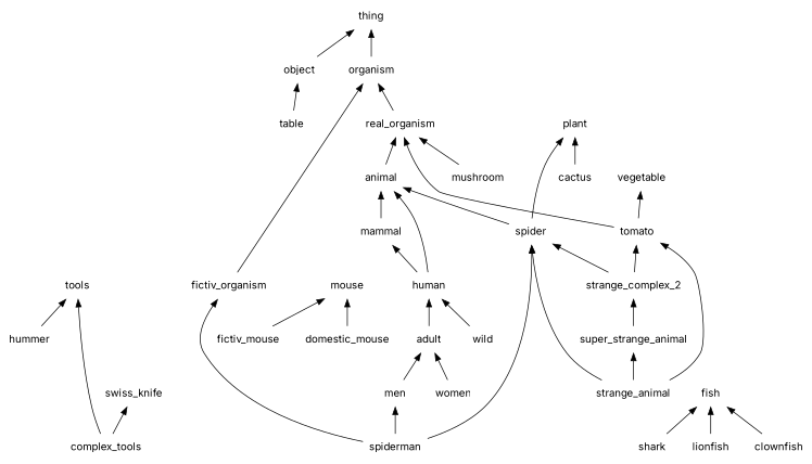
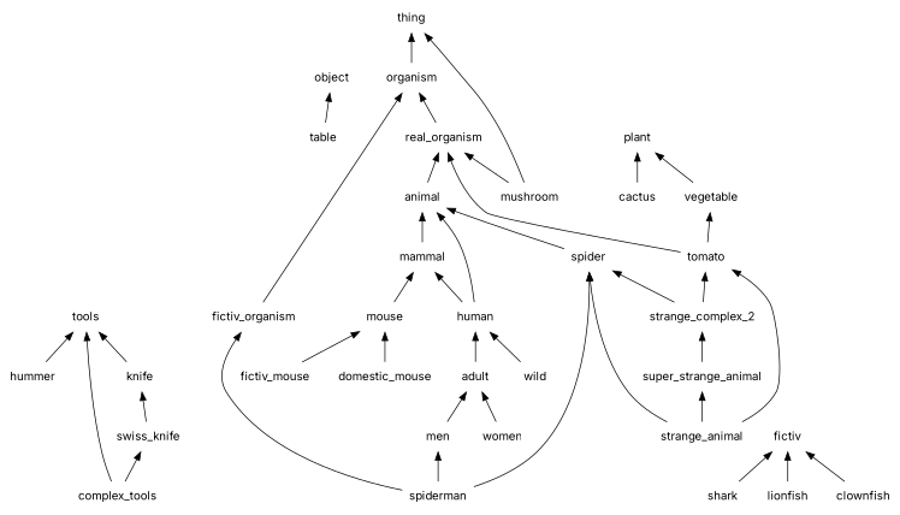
  digraph {
    fontname=Inter
    rankdir=BT
    node [color=white fontname=Inter shape=rect style=filled]
    edge [fontname=Inter]
    hummer
    tools
    domestic_mouse
    mouse
    mammal
    real_organism
    organism
    shark
-   fish
+   fish [label=fictiv]
    vegetable
    plant
    thing
    n13 [label=strange_complex_2]
    spider
    tomato
    animal
    lionfish
    women
    adult
    human
    cactus
    object
    strange_animal
    super_strange_animal
+   knife
    spiderman
    fictiv_organism
    men
    clownfish
    table
    n31 [label=wild]
    complex_tools
    swiss_knife
    mushroom
    n35 [label=fictiv_mouse]
    hummer -> tools
    domestic_mouse -> mouse
+   mouse -> mammal
    mammal -> animal
    real_organism -> organism
    organism -> thing
    shark -> fish
-   spider -> plant
+   vegetable -> plant
    n13 -> spider
    n13 -> tomato
    spider -> animal
    tomato -> real_organism
    tomato -> vegetable
    animal -> real_organism
    lionfish -> fish
    women -> adult
    adult -> human
    human -> mammal
    human -> animal
    cactus -> plant
-   object -> thing
+   mushroom -> thing
    strange_animal -> spider
    strange_animal -> tomato
    strange_animal -> super_strange_animal
    super_strange_animal -> n13
+   knife -> tools
    spiderman -> spider
    spiderman -> fictiv_organism
    spiderman -> men
    fictiv_organism -> organism
    men -> adult
    clownfish -> fish
    table -> object
    n31 -> human
    complex_tools -> tools
    complex_tools -> swiss_knife
+   swiss_knife -> knife
    mushroom -> real_organism
    n35 -> mouse
  }
